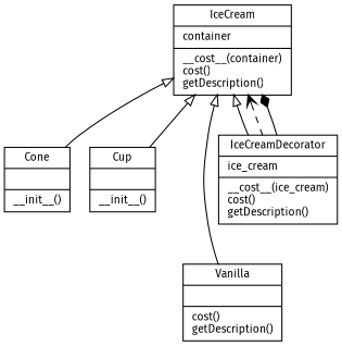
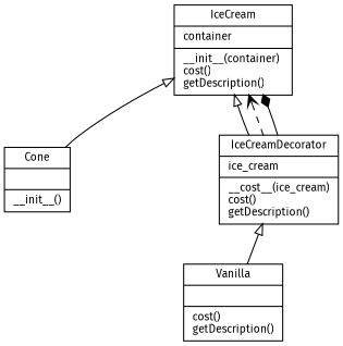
  digraph {
    fontname="Fira Sans"
    rankdir=BT
    node [fillcolor=white fontname="Fira Sans" fontsize=10 shape=record style=filled]
    edge [arrowhead=empty fontname="Fira Sans"]
    n1 [label="{ Cone |  | __init__()\l }"]
-   n2 [label="{ IceCream | container\l | __cost__(container)\lcost()\lgetDescription()\l }"]
-   n3 [label="{ Cup |  | __init__()\l }"]
+   n2 [label="{ IceCream | container\l | __init__(container)\lcost()\lgetDescription()\l }"]
    n4 [label="{ IceCreamDecorator | ice_cream\l | __cost__(ice_cream)\lcost()\lgetDescription()\l }"]
    n5 [label="{ Vanilla |  | cost()\lgetDescription()\l }"]
    n1 -> n2
-   n3 -> n2
    n4 -> n2
    n4 -> n2 [arrowhead=vee style=dashed]
    n4 -> n2 [arrowhead=diamond]
-   n5 -> n2
+   n5 -> n4
  }
